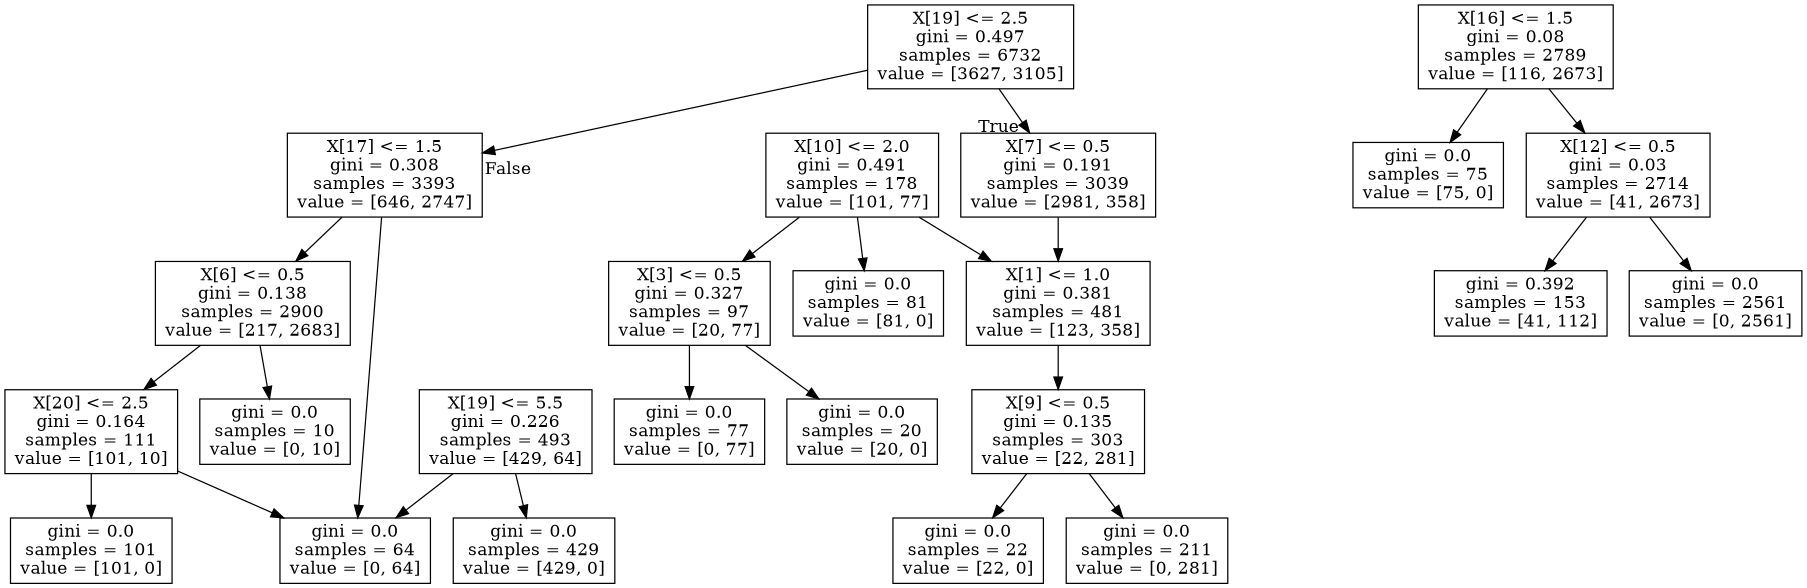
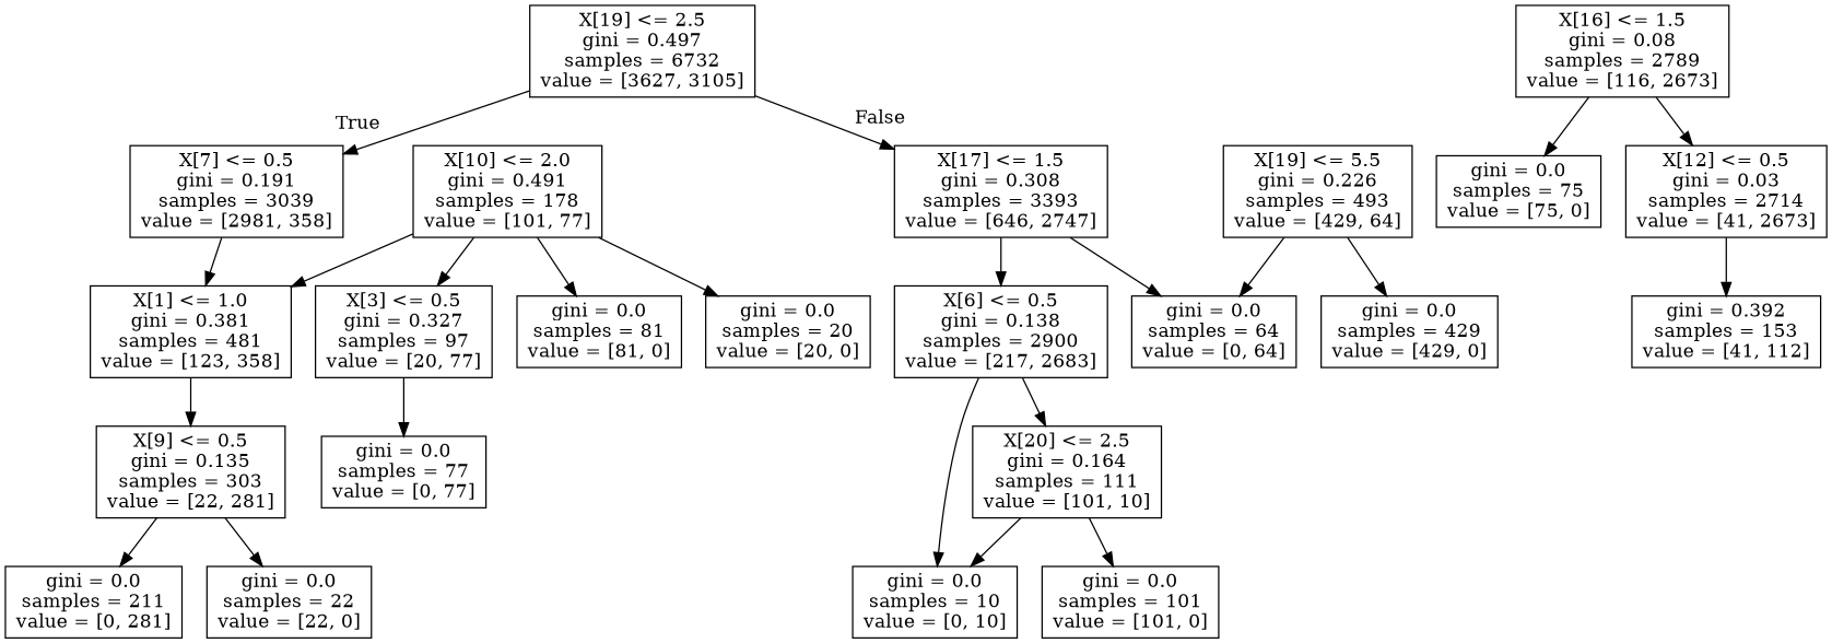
  digraph {
    node [shape=box]
    n1 [label="X[19] <= 2.5\ngini = 0.497\nsamples = 6732\nvalue = [3627, 3105]"]
    n2 [label="X[7] <= 0.5\ngini = 0.191\nsamples = 3039\nvalue = [2981, 358]"]
    n3 [label="X[17] <= 1.5\ngini = 0.308\nsamples = 3393\nvalue = [646, 2747]"]
    n4 [label="X[1] <= 1.0\ngini = 0.381\nsamples = 481\nvalue = [123, 358]"]
    n5 [label="X[6] <= 0.5\ngini = 0.138\nsamples = 2900\nvalue = [217, 2683]"]
    n6 [label="gini = 0.0\nsamples = 64\nvalue = [0, 64]"]
    n7 [label="X[9] <= 0.5\ngini = 0.135\nsamples = 303\nvalue = [22, 281]"]
    n8 [label="X[10] <= 2.0\ngini = 0.491\nsamples = 178\nvalue = [101, 77]"]
    n9 [label="X[3] <= 0.5\ngini = 0.327\nsamples = 97\nvalue = [20, 77]"]
    n10 [label="gini = 0.0\nsamples = 81\nvalue = [81, 0]"]
    n11 [label="gini = 0.0\nsamples = 211\nvalue = [0, 281]"]
    n12 [label="gini = 0.0\nsamples = 22\nvalue = [22, 0]"]
    n13 [label="gini = 0.0\nsamples = 20\nvalue = [20, 0]"]
    n14 [label="gini = 0.0\nsamples = 77\nvalue = [0, 77]"]
    n15 [label="X[20] <= 2.5\ngini = 0.164\nsamples = 111\nvalue = [101, 10]"]
    n16 [label="gini = 0.0\nsamples = 10\nvalue = [0, 10]"]
    n17 [label="X[19] <= 5.5\ngini = 0.226\nsamples = 493\nvalue = [429, 64]"]
    n18 [label="gini = 0.0\nsamples = 429\nvalue = [429, 0]"]
    n19 [label="X[16] <= 1.5\ngini = 0.08\nsamples = 2789\nvalue = [116, 2673]"]
    n20 [label="gini = 0.0\nsamples = 75\nvalue = [75, 0]"]
    n21 [label="X[12] <= 0.5\ngini = 0.03\nsamples = 2714\nvalue = [41, 2673]"]
    n22 [label="gini = 0.0\nsamples = 101\nvalue = [101, 0]"]
    n23 [label="gini = 0.392\nsamples = 153\nvalue = [41, 112]"]
-   n24 [label="gini = 0.0\nsamples = 2561\nvalue = [0, 2561]"]
    n1 -> n2 [headlabel=True labelangle=45 labeldistance=2.5]
    n1 -> n3 [headlabel=False labelangle=-45 labeldistance=2.5]
    n2 -> n4
    n3 -> n5
    n3 -> n6
    n4 -> n7
    n5 -> n15
    n5 -> n16
    n7 -> n11
    n7 -> n12
    n8 -> n4
    n8 -> n9
    n8 -> n10
-   n9 -> n13
+   n8 -> n13
    n9 -> n14
-   n15 -> n6
+   n15 -> n16
    n15 -> n22
    n17 -> n6
    n17 -> n18
    n19 -> n20
    n19 -> n21
    n21 -> n23
-   n21 -> n24
  }
